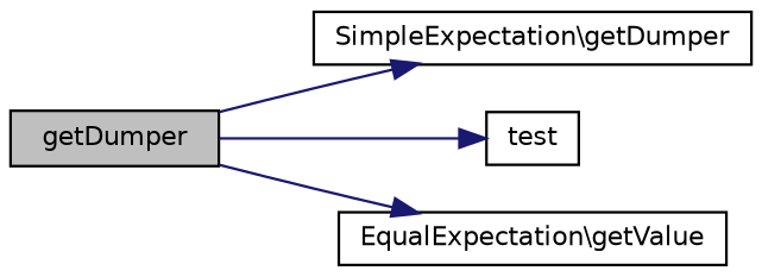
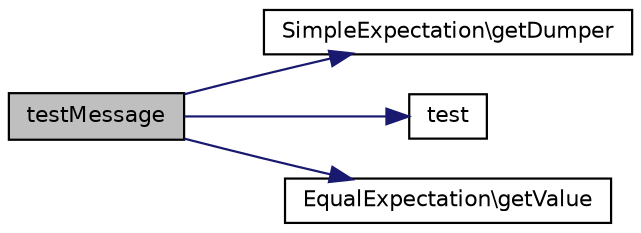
  digraph {
    rankdir=LR
    node [color=black fillcolor=white fontname=Helvetica fontsize=10 shape=record style=filled]
    edge [color=midnightblue fontname=Helvetica fontsize=10 labelfontname=Helvetica labelfontsize=10 style=solid]
-   n1 [fillcolor=grey75 fontcolor=black height=0.2 label=getDumper width=0.4]
+   n1 [fillcolor=grey75 fontcolor=black height=0.2 label=testMessage width=0.4]
    n2 [height=0.2 label="SimpleExpectation\\getDumper" width=0.4]
    n3 [height=0.2 label=test width=0.4]
    n4 [height=0.2 label="EqualExpectation\\getValue" width=0.4]
    n1 -> n2
    n1 -> n3
    n1 -> n4
  }
